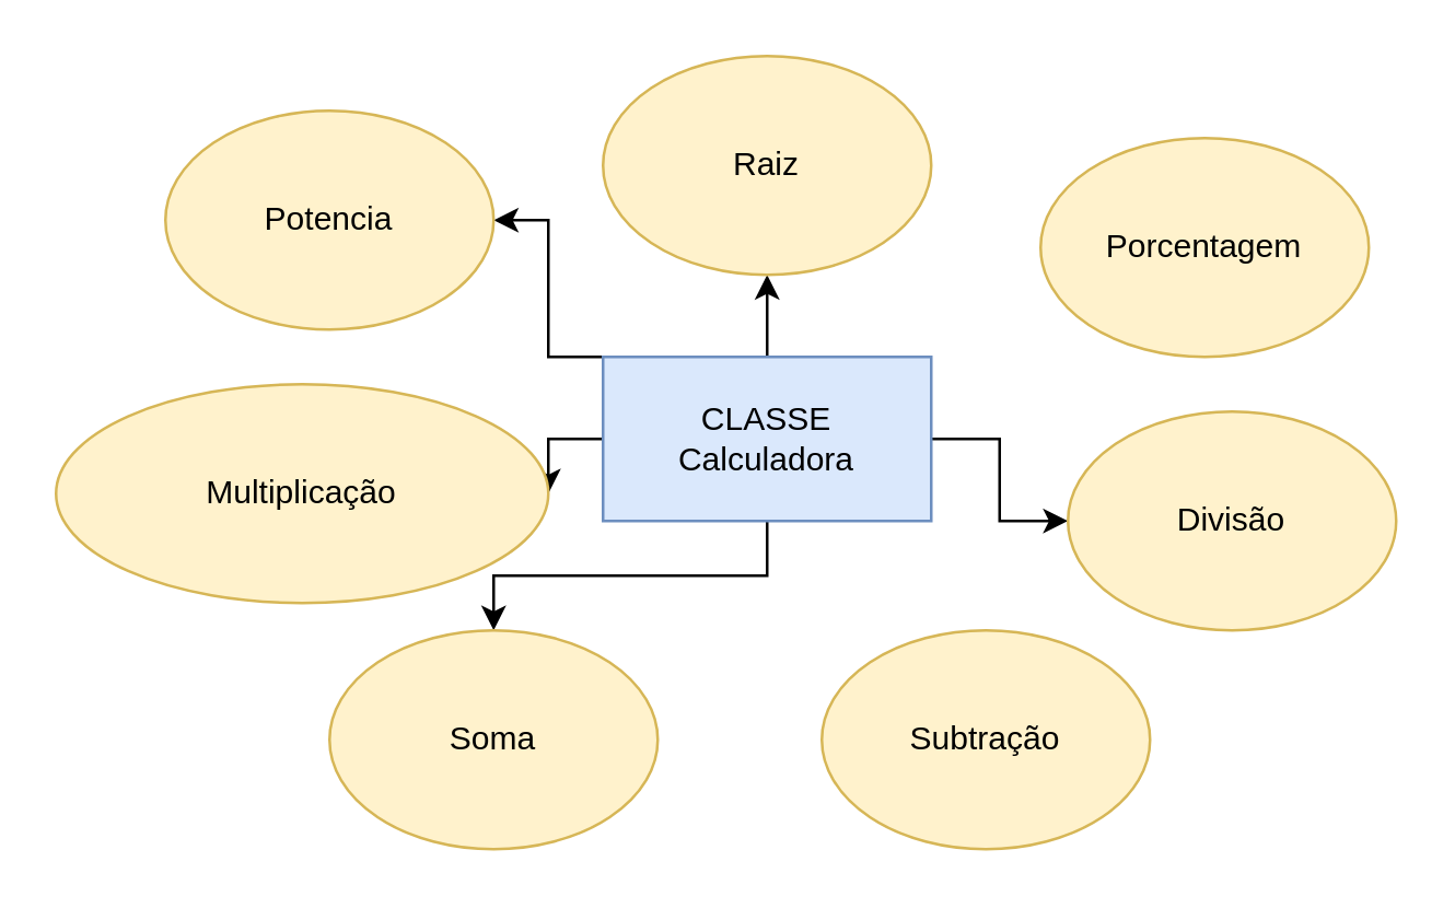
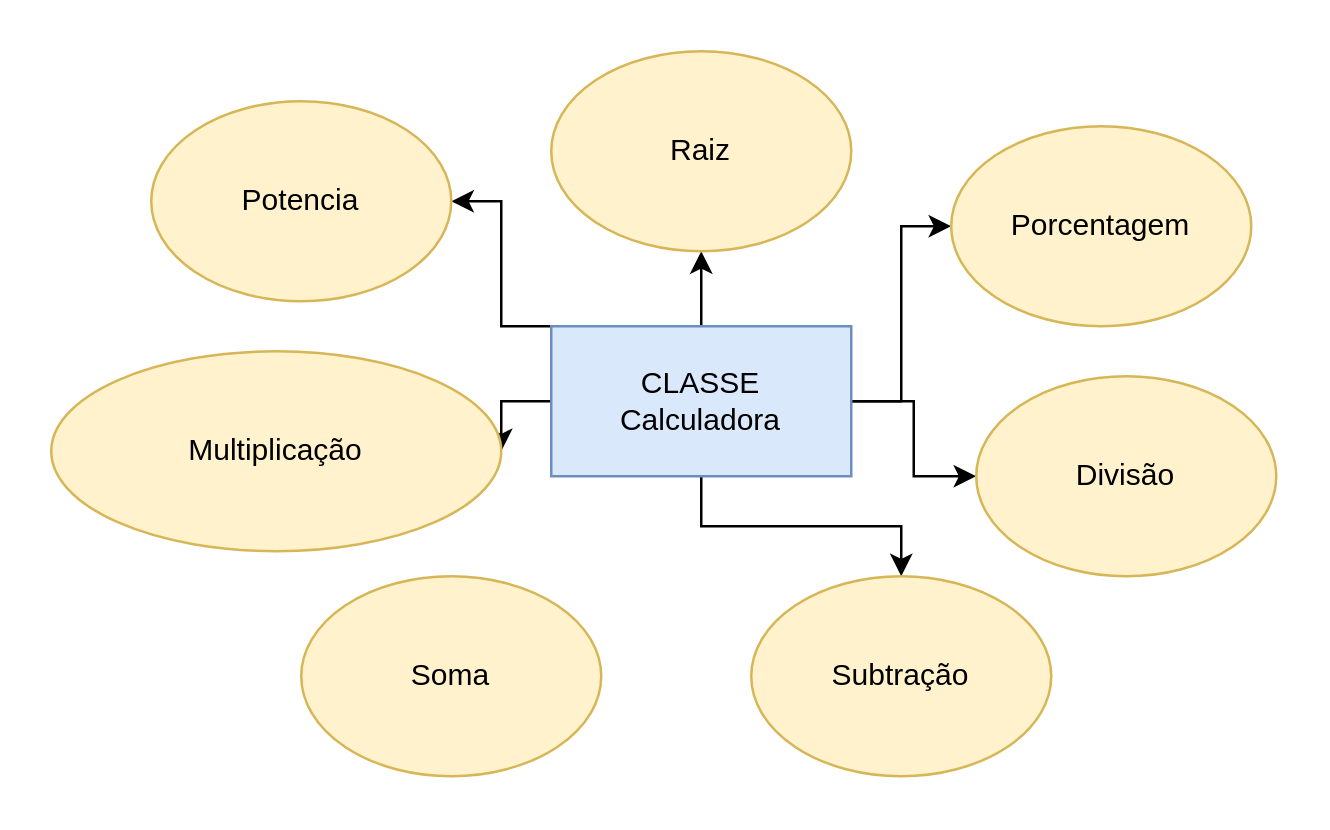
  <mxCell id="0" />
  <mxCell id="1" parent="0" />
  <mxCell id="2" style="edgeStyle=orthogonalEdgeStyle;rounded=0;orthogonalLoop=1;jettySize=auto;html=1;entryX=0;entryY=0.5;entryDx=0;entryDy=0;" edge="1" parent="1" source="8" target="12"><mxGeometry relative="1" as="geometry" /></mxCell>
- <mxCell id="4" style="edgeStyle=orthogonalEdgeStyle;rounded=0;orthogonalLoop=1;jettySize=auto;html=1;entryX=0.5;entryY=0;entryDx=0;entryDy=0;" edge="1" parent="1" source="8" target="9"><mxGeometry relative="1" as="geometry" /></mxCell>
+ <mxCell id="3" style="edgeStyle=orthogonalEdgeStyle;rounded=0;orthogonalLoop=1;jettySize=auto;html=1;entryX=0.5;entryY=0;entryDx=0;entryDy=0;" edge="1" parent="1" source="8" target="10"><mxGeometry relative="1" as="geometry" /></mxCell>
+ <mxCell id="4" style="edgeStyle=orthogonalEdgeStyle;rounded=0;orthogonalLoop=1;jettySize=auto;html=1;" edge="1" parent="1" source="8" target="13"><mxGeometry relative="1" as="geometry" /></mxCell>
  <mxCell id="5" style="edgeStyle=orthogonalEdgeStyle;rounded=0;orthogonalLoop=1;jettySize=auto;html=1;entryX=1;entryY=0.5;entryDx=0;entryDy=0;" edge="1" parent="1" source="8" target="11"><mxGeometry relative="1" as="geometry" /></mxCell>
  <mxCell id="6" style="edgeStyle=orthogonalEdgeStyle;rounded=0;orthogonalLoop=1;jettySize=auto;html=1;entryX=1;entryY=0.5;entryDx=0;entryDy=0;" edge="1" parent="1" source="8" target="14"><mxGeometry relative="1" as="geometry"><Array as="points"><mxPoint x="200" y="130" /><mxPoint x="200" y="80" /></Array></mxGeometry></mxCell>
  <mxCell id="7" style="edgeStyle=orthogonalEdgeStyle;rounded=0;orthogonalLoop=1;jettySize=auto;html=1;entryX=0.5;entryY=1;entryDx=0;entryDy=0;" edge="1" parent="1" source="8" target="15"><mxGeometry relative="1" as="geometry" /></mxCell>
  <mxCell id="8" value="CLASSE &lt;br&gt;Calculadora" style="rounded=0;whiteSpace=wrap;html=1;fillColor=#dae8fc;strokeColor=#6c8ebf;" vertex="1" parent="1"><mxGeometry x="220" y="130" width="120" height="60" as="geometry" /></mxCell>
  <mxCell id="9" value="Soma" style="ellipse;whiteSpace=wrap;html=1;fillColor=#fff2cc;strokeColor=#d6b656;" vertex="1" parent="1"><mxGeometry x="120" y="230" width="120" height="80" as="geometry" /></mxCell>
  <mxCell id="10" value="Subtração" style="ellipse;whiteSpace=wrap;html=1;fillColor=#fff2cc;strokeColor=#d6b656;" vertex="1" parent="1"><mxGeometry x="300" y="230" width="120" height="80" as="geometry" /></mxCell>
  <mxCell id="11" value="Multiplicação" style="ellipse;whiteSpace=wrap;html=1;fillColor=#fff2cc;strokeColor=#d6b656;" vertex="1" parent="1"><mxGeometry x="20" y="140" width="180" height="80" as="geometry" /></mxCell>
  <mxCell id="12" value="Divisão" style="ellipse;whiteSpace=wrap;html=1;fillColor=#fff2cc;strokeColor=#d6b656;" vertex="1" parent="1"><mxGeometry x="390" y="150" width="120" height="80" as="geometry" /></mxCell>
  <mxCell id="13" value="Porcentagem" style="ellipse;whiteSpace=wrap;html=1;fillColor=#fff2cc;strokeColor=#d6b656;" vertex="1" parent="1"><mxGeometry x="380" y="50" width="120" height="80" as="geometry" /></mxCell>
  <mxCell id="14" value="Potencia&lt;span style=&quot;color: rgba(0 , 0 , 0 , 0) ; font-family: monospace ; font-size: 0px ; white-space: nowrap&quot;&gt;%3CmxGraphModel%3E%3Croot%3E%3CmxCell%20id%3D%220%22%2F%3E%3CmxCell%20id%3D%221%22%20parent%3D%220%22%2F%3E%3CmxCell%20id%3D%222%22%20value%3D%22Divis%C3%A3o%22%20style%3D%22ellipse%3BwhiteSpace%3Dwrap%3Bhtml%3D1%3B%22%20vertex%3D%221%22%20parent%3D%221%22%3E%3CmxGeometry%20x%3D%22610%22%20y%3D%22120%22%20width%3D%22120%22%20height%3D%2280%22%20as%3D%22geometry%22%2F%3E%3C%2FmxCell%3E%3C%2Froot%3E%3C%2FmxGraphModel%3E&lt;/span&gt;" style="ellipse;whiteSpace=wrap;html=1;fillColor=#fff2cc;strokeColor=#d6b656;" vertex="1" parent="1"><mxGeometry x="60" y="40" width="120" height="80" as="geometry" /></mxCell>
  <mxCell id="15" value="Raiz" style="ellipse;whiteSpace=wrap;html=1;fillColor=#fff2cc;strokeColor=#d6b656;" vertex="1" parent="1"><mxGeometry x="220" width="120" height="80" as="geometry" y="20" /></mxCell>
